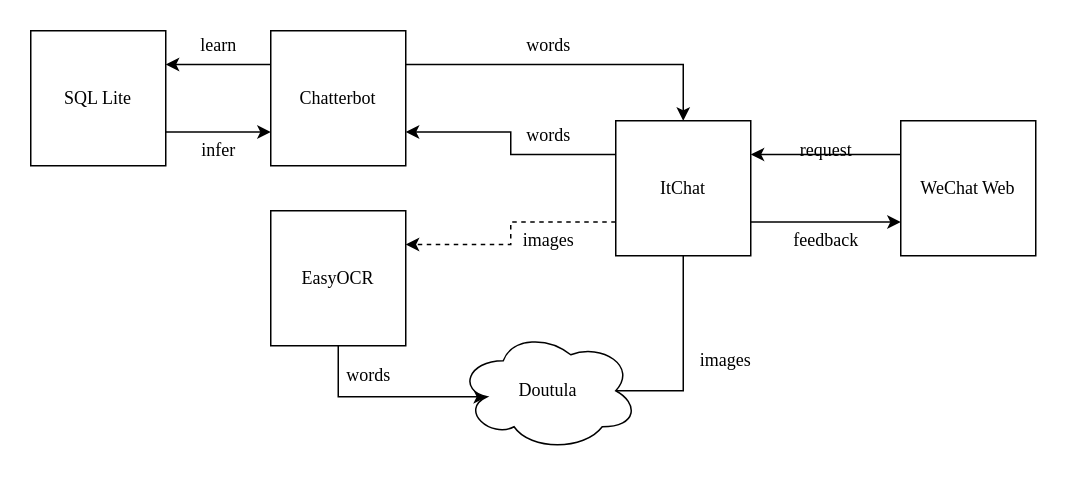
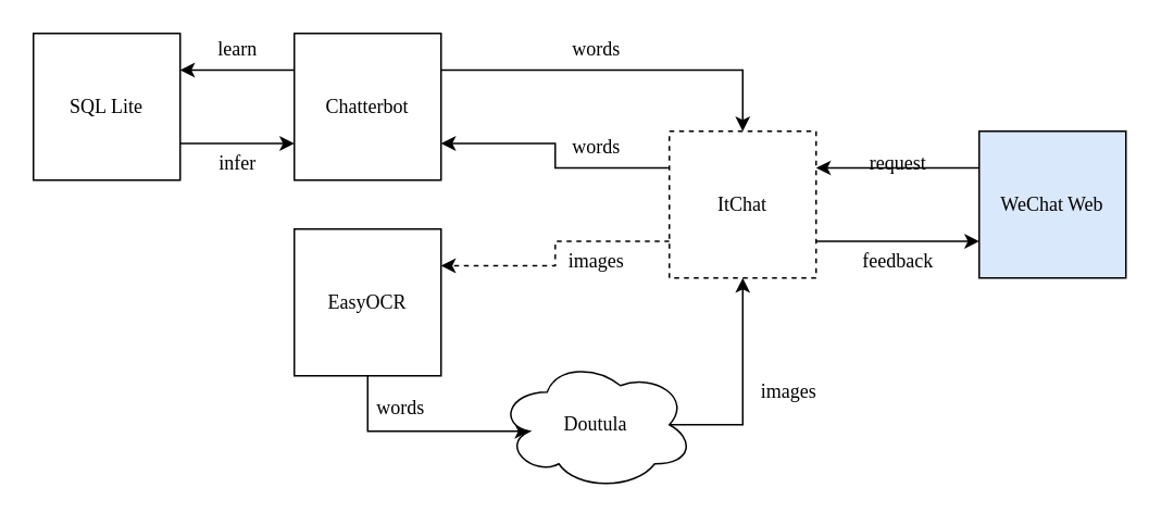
  <mxCell id="0" />
  <mxCell id="1" parent="0" />
  <mxCell id="2" style="edgeStyle=orthogonalEdgeStyle;rounded=0;orthogonalLoop=1;jettySize=auto;html=1;exitX=1;exitY=0.25;exitDx=0;exitDy=0;entryX=0.5;entryY=0;entryDx=0;entryDy=0;fontFamily=Verdana;" edge="1" parent="1" source="4" target="10"><mxGeometry relative="1" as="geometry" /></mxCell>
  <mxCell id="3" style="edgeStyle=orthogonalEdgeStyle;rounded=0;orthogonalLoop=1;jettySize=auto;html=1;exitX=0;exitY=0.25;exitDx=0;exitDy=0;entryX=1;entryY=0.25;entryDx=0;entryDy=0;fontFamily=Verdana;" edge="1" parent="1" source="4" target="16"><mxGeometry relative="1" as="geometry" /></mxCell>
  <mxCell id="4" value="Chatterbot" style="rounded=0;whiteSpace=wrap;html=1;fontFamily=Verdana;" vertex="1" parent="1"><mxGeometry x="180" y="20" width="90" height="90" as="geometry" /></mxCell>
  <mxCell id="5" style="edgeStyle=orthogonalEdgeStyle;rounded=0;orthogonalLoop=1;jettySize=auto;html=1;exitX=0.5;exitY=1;exitDx=0;exitDy=0;entryX=0.16;entryY=0.55;entryDx=0;entryDy=0;entryPerimeter=0;fontFamily=Verdana;" edge="1" parent="1" source="6" target="19"><mxGeometry relative="1" as="geometry" /></mxCell>
  <mxCell id="6" value="EasyOCR" style="rounded=0;whiteSpace=wrap;html=1;fontFamily=Verdana;" vertex="1" parent="1"><mxGeometry x="180" y="140" width="90" height="90" as="geometry" /></mxCell>
  <mxCell id="7" style="edgeStyle=orthogonalEdgeStyle;rounded=0;orthogonalLoop=1;jettySize=auto;html=1;exitX=0;exitY=0.75;exitDx=0;exitDy=0;entryX=1;entryY=0.25;entryDx=0;entryDy=0;fontFamily=Verdana;dashed=1;" edge="1" parent="1" source="10" target="6"><mxGeometry relative="1" as="geometry" /></mxCell>
  <mxCell id="8" style="edgeStyle=orthogonalEdgeStyle;rounded=0;orthogonalLoop=1;jettySize=auto;html=1;exitX=0;exitY=0.25;exitDx=0;exitDy=0;entryX=1;entryY=0.75;entryDx=0;entryDy=0;fontFamily=Verdana;" edge="1" parent="1" source="10" target="4"><mxGeometry relative="1" as="geometry" /></mxCell>
  <mxCell id="9" style="edgeStyle=orthogonalEdgeStyle;rounded=0;orthogonalLoop=1;jettySize=auto;html=1;exitX=1;exitY=0.75;exitDx=0;exitDy=0;entryX=0;entryY=0.75;entryDx=0;entryDy=0;fontFamily=Verdana;" edge="1" parent="1" source="10" target="14"><mxGeometry relative="1" as="geometry" /></mxCell>
- <mxCell id="10" value="ItChat" style="rounded=0;whiteSpace=wrap;html=1;fontFamily=Verdana;" vertex="1" parent="1"><mxGeometry x="410" y="80" width="90" height="90" as="geometry" /></mxCell>
+ <mxCell id="10" value="ItChat" style="rounded=0;whiteSpace=wrap;html=1;fontFamily=Verdana;dashed=1;" vertex="1" parent="1"><mxGeometry x="410" y="80" width="90" height="90" as="geometry" /></mxCell>
  <mxCell id="11" value="words" style="text;html=1;align=center;verticalAlign=middle;resizable=0;points=[];autosize=1;fontFamily=Verdana;" vertex="1" parent="1"><mxGeometry x="340" y="20" width="50" height="20" as="geometry" /></mxCell>
  <mxCell id="12" value="images" style="text;html=1;align=center;verticalAlign=middle;resizable=0;points=[];autosize=1;fontFamily=Verdana;" vertex="1" parent="1"><mxGeometry x="453" y="230" width="60" height="20" as="geometry" /></mxCell>
  <mxCell id="13" style="edgeStyle=orthogonalEdgeStyle;rounded=0;orthogonalLoop=1;jettySize=auto;html=1;exitX=0;exitY=0.25;exitDx=0;exitDy=0;entryX=1;entryY=0.25;entryDx=0;entryDy=0;fontFamily=Verdana;" edge="1" parent="1" source="14" target="10"><mxGeometry relative="1" as="geometry" /></mxCell>
- <mxCell id="14" value="WeChat Web" style="rounded=0;whiteSpace=wrap;html=1;fontFamily=Verdana;" vertex="1" parent="1"><mxGeometry x="600" y="80" width="90" height="90" as="geometry" /></mxCell>
+ <mxCell id="14" value="WeChat Web" style="rounded=0;whiteSpace=wrap;html=1;fontFamily=Verdana;fillColor=#dae8fc;" vertex="1" parent="1"><mxGeometry x="600" y="80" width="90" height="90" as="geometry" /></mxCell>
  <mxCell id="15" style="edgeStyle=orthogonalEdgeStyle;rounded=0;orthogonalLoop=1;jettySize=auto;html=1;exitX=1;exitY=0.75;exitDx=0;exitDy=0;entryX=0;entryY=0.75;entryDx=0;entryDy=0;fontFamily=Verdana;" edge="1" parent="1" source="16" target="4"><mxGeometry relative="1" as="geometry" /></mxCell>
  <mxCell id="16" value="SQL Lite" style="rounded=0;whiteSpace=wrap;html=1;fontFamily=Verdana;" vertex="1" parent="1"><mxGeometry x="20" y="20" width="90" height="90" as="geometry" /></mxCell>
  <mxCell id="17" value="words" style="text;html=1;align=center;verticalAlign=middle;resizable=0;points=[];autosize=1;fontFamily=Verdana;" vertex="1" parent="1"><mxGeometry x="340" y="80" width="50" height="20" as="geometry" /></mxCell>
- <mxCell id="18" style="edgeStyle=orthogonalEdgeStyle;rounded=0;orthogonalLoop=1;jettySize=auto;html=1;exitX=0.875;exitY=0.5;exitDx=0;exitDy=0;exitPerimeter=0;entryX=0.5;entryY=1;entryDx=0;entryDy=0;fontFamily=Verdana;endArrow=none;" edge="1" parent="1" source="19" target="10"><mxGeometry relative="1" as="geometry"><Array as="points"><mxPoint x="455" y="260" /></Array></mxGeometry></mxCell>
+ <mxCell id="18" style="edgeStyle=orthogonalEdgeStyle;rounded=0;orthogonalLoop=1;jettySize=auto;html=1;exitX=0.875;exitY=0.5;exitDx=0;exitDy=0;exitPerimeter=0;entryX=0.5;entryY=1;entryDx=0;entryDy=0;fontFamily=Verdana;" edge="1" parent="1" source="19" target="10"><mxGeometry relative="1" as="geometry"><Array as="points"><mxPoint x="455" y="260" /></Array></mxGeometry></mxCell>
  <mxCell id="19" value="Doutula" style="ellipse;shape=cloud;whiteSpace=wrap;html=1;fontFamily=Verdana;" vertex="1" parent="1"><mxGeometry x="305" y="220" width="120" height="80" as="geometry" /></mxCell>
  <mxCell id="20" value="images" style="text;html=1;align=center;verticalAlign=middle;resizable=0;points=[];autosize=1;fontFamily=Verdana;" vertex="1" parent="1"><mxGeometry x="335" y="150" width="60" height="20" as="geometry" /></mxCell>
  <mxCell id="21" value="words" style="text;html=1;align=center;verticalAlign=middle;resizable=0;points=[];autosize=1;fontFamily=Verdana;" vertex="1" parent="1"><mxGeometry x="220" y="240" width="50" height="20" as="geometry" /></mxCell>
  <mxCell id="22" value="learn" style="text;html=1;align=center;verticalAlign=middle;resizable=0;points=[];autosize=1;fontFamily=Verdana;" vertex="1" parent="1"><mxGeometry x="120" y="20" width="50" height="20" as="geometry" /></mxCell>
  <mxCell id="23" value="infer" style="text;html=1;align=center;verticalAlign=middle;resizable=0;points=[];autosize=1;fontFamily=Verdana;" vertex="1" parent="1"><mxGeometry x="125" y="90" width="40" height="20" as="geometry" /></mxCell>
  <mxCell id="24" value="request" style="text;html=1;align=center;verticalAlign=middle;resizable=0;points=[];autosize=1;fontFamily=Verdana;" vertex="1" parent="1"><mxGeometry x="520" y="90" width="60" height="20" as="geometry" /></mxCell>
  <mxCell id="25" value="feedback" style="text;html=1;align=center;verticalAlign=middle;resizable=0;points=[];autosize=1;fontFamily=Verdana;" vertex="1" parent="1"><mxGeometry x="515" y="150" width="70" height="20" as="geometry" /></mxCell>
